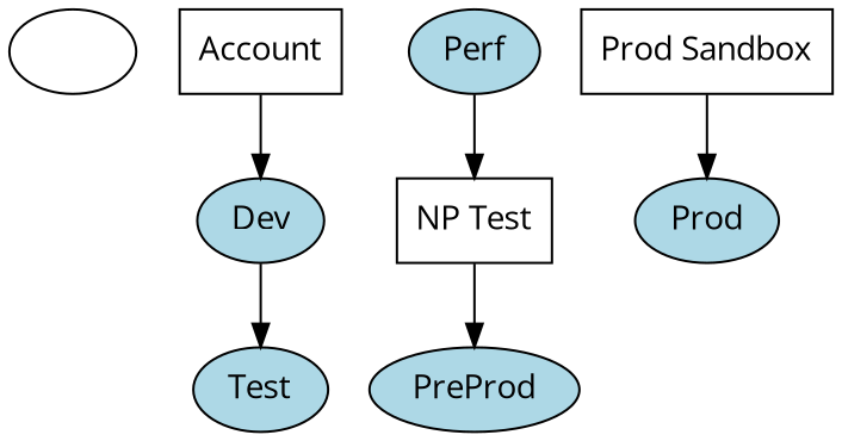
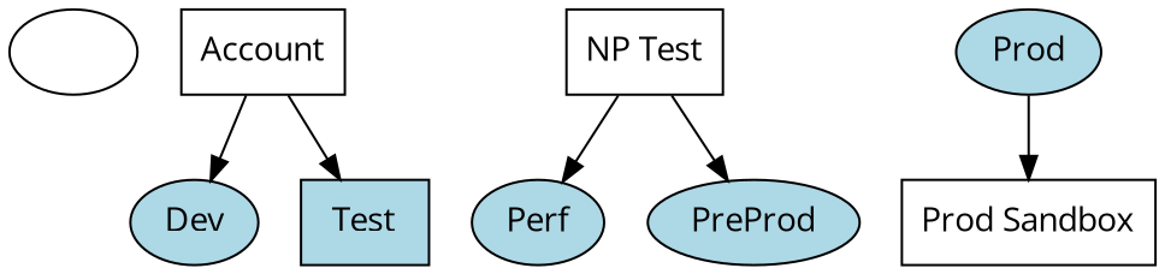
  digraph {
    fontname="Open Sans"
    node [fontname="Open Sans" fillcolor=lightblue style=filled]
    edge [fontname="Open Sans"]
    "" [fillcolor="" style=""]
    n2 [label=Account shape=rectangle fillcolor="" style=""]
    Dev
-   Test
+   Test [shape=box]
    n5 [label="NP Test" shape=rectangle fillcolor="" style=""]
    Perf
    PreProd
    n8 [label="Prod Sandbox" shape=rectangle fillcolor="" style=""]
    Prod
    n2 -> Dev
-   Dev -> Test
-   Perf -> n5
+   n2 -> Test
+   n5 -> Perf
    n5 -> PreProd
-   n8 -> Prod
+   Prod -> n8
  }
